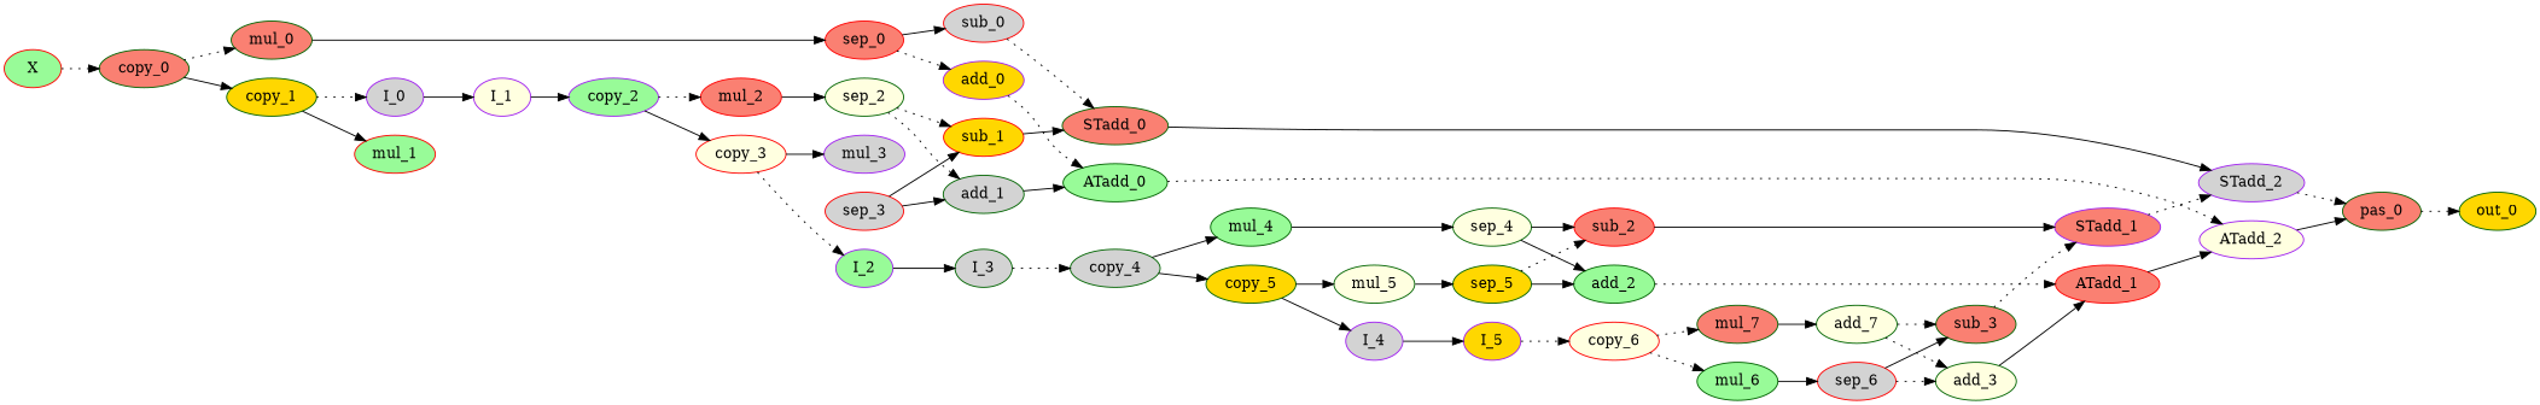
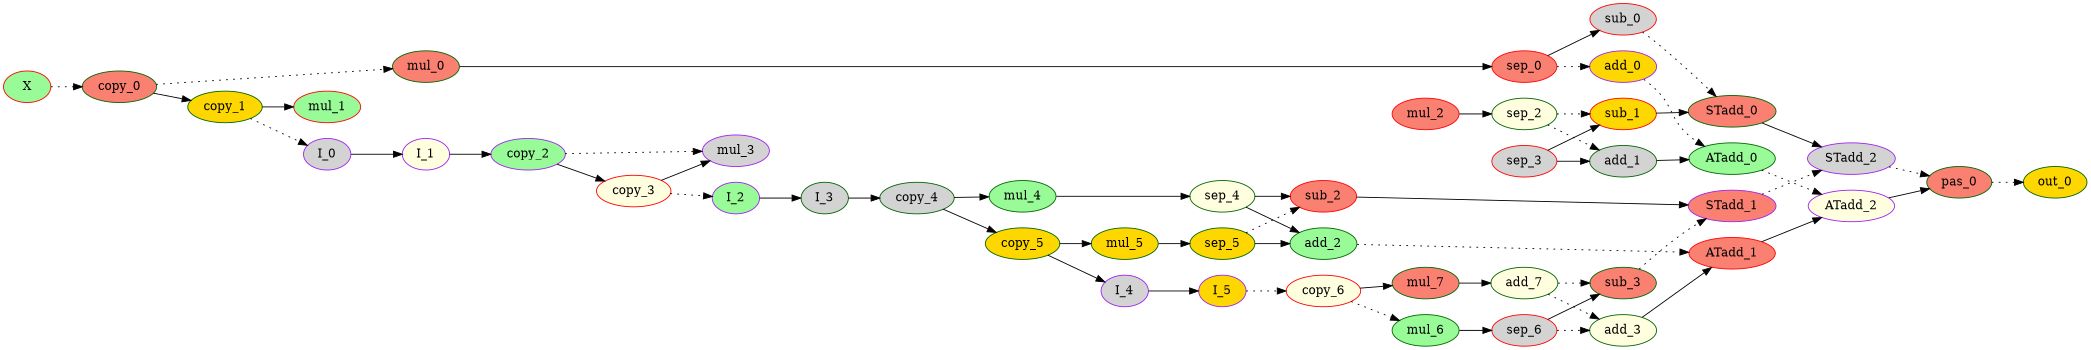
  digraph {
    rankdir=LR
    node [color=darkgreen fillcolor=salmon style=filled]
    edge [style=solid]
    n1 [color=red fillcolor=gold label=sub_1]
    n2 [label=STadd_0]
    n3 [color=purple fillcolor=lightgrey label=STadd_2]
    n4 [color=purple fillcolor=lightyellow label=ATadd_2]
    n5 [label=pas_0]
    n6 [fillcolor=gold label=out_0]
    n7 [color=purple fillcolor=palegreen label=copy_2]
    n8 [color=red fillcolor=lightyellow label=copy_3]
    n9 [color=red label=mul_2]
    n10 [color=purple fillcolor=palegreen label=I_2]
    n11 [color=purple fillcolor=lightgrey label=mul_3]
    n12 [fillcolor=lightyellow label=sep_2]
    n13 [color=red fillcolor=palegreen label=mul_1]
    n14 [label=sub_3]
    n15 [color=purple label=STadd_1]
    n16 [color=red fillcolor=lightyellow label=copy_6]
    n17 [fillcolor=palegreen label=mul_6]
    n18 [label=mul_7]
    n19 [color=red fillcolor=lightgrey label=sep_6]
    n20 [fillcolor=lightyellow label=add_7]
    n21 [fillcolor=lightgrey label=add_1]
    n22 [fillcolor=palegreen label=ATadd_0]
    n23 [fillcolor=palegreen label=add_2]
    n24 [color=red label=ATadd_1]
    n25 [fillcolor=lightyellow label=add_3]
    n26 [color=red fillcolor=lightgrey label=sep_3]
    n27 [fillcolor=lightyellow label=sep_4]
    n28 [color=red label=sub_2]
    n29 [fillcolor=gold label=copy_5]
-   n30 [fillcolor=lightyellow label=mul_5]
+   n30 [fillcolor=gold label=mul_5]
    n31 [color=purple fillcolor=lightgrey label=I_4]
    n32 [fillcolor=gold label=sep_5]
    n33 [color=purple fillcolor=gold label=I_5]
    n34 [color=red label=sep_0]
    n35 [color=purple fillcolor=gold label=add_0]
    n36 [color=red fillcolor=lightgrey label=sub_0]
    n37 [fillcolor=lightgrey label=I_3]
    n38 [fillcolor=lightgrey label=copy_4]
    n39 [fillcolor=palegreen label=mul_4]
    n40 [color=purple fillcolor=lightgrey label=I_0]
    n41 [color=purple fillcolor=lightyellow label=I_1]
    n42 [fillcolor=gold label=copy_1]
    n43 [label=mul_0]
    n44 [label=copy_0]
    n45 [color=red fillcolor=palegreen label=X]
    n1 -> n2
    n2 -> n3
    n3 -> n5 [style=dotted]
    n4 -> n5
    n5 -> n6 [style=dotted]
    n7 -> n8
-   n7 -> n9 [style=dotted]
+   n7 -> n11 [style=dotted]
    n8 -> n10 [style=dotted]
    n8 -> n11
    n9 -> n12
    n10 -> n37
    n12 -> n1 [style=dotted]
    n12 -> n21 [style=dotted]
    n14 -> n15 [style=dotted]
    n15 -> n3 [style=dotted]
    n16 -> n17 [style=dotted]
-   n16 -> n18 [style=dotted]
+   n16 -> n18
    n17 -> n19
    n18 -> n20
    n19 -> n14
    n19 -> n25 [style=dotted]
    n20 -> n14 [style=dotted]
    n20 -> n25 [style=dotted]
    n21 -> n22
    n22 -> n4 [style=dotted]
    n23 -> n24 [style=dotted]
    n24 -> n4
    n25 -> n24
    n26 -> n1
    n26 -> n21
    n27 -> n23
    n27 -> n28
    n28 -> n15
    n29 -> n30
    n29 -> n31
    n30 -> n32
    n31 -> n33
    n32 -> n23
    n32 -> n28 [style=dotted]
    n33 -> n16 [style=dotted]
    n34 -> n35 [style=dotted]
    n34 -> n36
    n35 -> n22 [style=dotted]
    n36 -> n2 [style=dotted]
-   n37 -> n38 [style=dotted]
+   n37 -> n38
    n38 -> n29
    n38 -> n39
    n39 -> n27
    n40 -> n41
    n41 -> n7
    n42 -> n13
    n42 -> n40 [style=dotted]
    n43 -> n34
    n44 -> n42
    n44 -> n43 [style=dotted]
    n45 -> n44 [style=dotted]
  }
